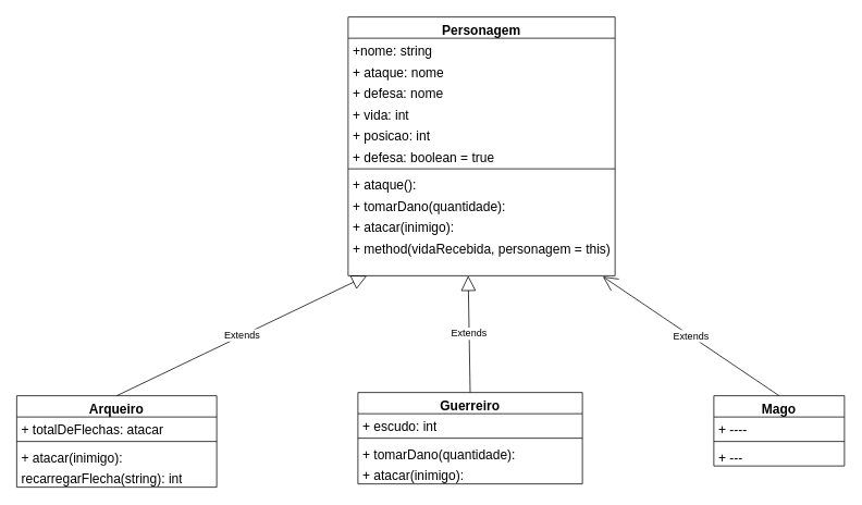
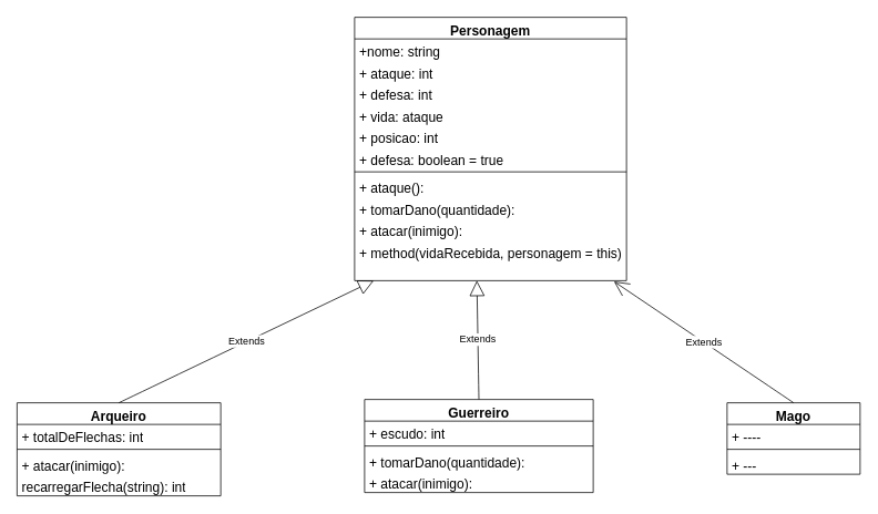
  <mxCell id="0" />
  <mxCell id="1" parent="0" />
  <mxCell id="2" value="Personagem" style="swimlane;fontStyle=1;align=center;verticalAlign=top;childLayout=stackLayout;horizontal=1;startSize=26;horizontalStack=0;resizeParent=1;resizeParentMax=0;resizeLast=0;collapsible=1;marginBottom=0;whiteSpace=wrap;html=1;fontSize=16;" vertex="1" parent="1"><mxGeometry x="426" y="20" width="327" height="317" as="geometry" /></mxCell>
  <mxCell id="3" value="+nome: string" style="text;strokeColor=none;fillColor=none;align=left;verticalAlign=top;spacingLeft=4;spacingRight=4;overflow=hidden;rotatable=0;points=[[0,0.5],[1,0.5]];portConstraint=eastwest;whiteSpace=wrap;html=1;fontSize=16;" vertex="1" parent="2"><mxGeometry y="26" width="327" height="26" as="geometry" /></mxCell>
- <mxCell id="4" value="+ ataque: nome" style="text;strokeColor=none;fillColor=none;align=left;verticalAlign=top;spacingLeft=4;spacingRight=4;overflow=hidden;rotatable=0;points=[[0,0.5],[1,0.5]];portConstraint=eastwest;whiteSpace=wrap;html=1;fontSize=16;" vertex="1" parent="2"><mxGeometry y="52" width="327" height="26" as="geometry" /></mxCell>
- <mxCell id="5" value="+ defesa: nome" style="text;strokeColor=none;fillColor=none;align=left;verticalAlign=top;spacingLeft=4;spacingRight=4;overflow=hidden;rotatable=0;points=[[0,0.5],[1,0.5]];portConstraint=eastwest;whiteSpace=wrap;html=1;fontSize=16;" vertex="1" parent="2"><mxGeometry y="78" width="327" height="26" as="geometry" /></mxCell>
- <mxCell id="6" value="+ vida: int" style="text;strokeColor=none;fillColor=none;align=left;verticalAlign=top;spacingLeft=4;spacingRight=4;overflow=hidden;rotatable=0;points=[[0,0.5],[1,0.5]];portConstraint=eastwest;whiteSpace=wrap;html=1;fontSize=16;" vertex="1" parent="2"><mxGeometry y="104" width="327" height="26" as="geometry" /></mxCell>
+ <mxCell id="4" value="+ ataque: int" style="text;strokeColor=none;fillColor=none;align=left;verticalAlign=top;spacingLeft=4;spacingRight=4;overflow=hidden;rotatable=0;points=[[0,0.5],[1,0.5]];portConstraint=eastwest;whiteSpace=wrap;html=1;fontSize=16;" vertex="1" parent="2"><mxGeometry y="52" width="327" height="26" as="geometry" /></mxCell>
+ <mxCell id="5" value="+ defesa: int" style="text;strokeColor=none;fillColor=none;align=left;verticalAlign=top;spacingLeft=4;spacingRight=4;overflow=hidden;rotatable=0;points=[[0,0.5],[1,0.5]];portConstraint=eastwest;whiteSpace=wrap;html=1;fontSize=16;" vertex="1" parent="2"><mxGeometry y="78" width="327" height="26" as="geometry" /></mxCell>
+ <mxCell id="6" value="+ vida: ataque" style="text;strokeColor=none;fillColor=none;align=left;verticalAlign=top;spacingLeft=4;spacingRight=4;overflow=hidden;rotatable=0;points=[[0,0.5],[1,0.5]];portConstraint=eastwest;whiteSpace=wrap;html=1;fontSize=16;" vertex="1" parent="2"><mxGeometry y="104" width="327" height="26" as="geometry" /></mxCell>
  <mxCell id="7" value="+ posicao: int" style="text;strokeColor=none;fillColor=none;align=left;verticalAlign=top;spacingLeft=4;spacingRight=4;overflow=hidden;rotatable=0;points=[[0,0.5],[1,0.5]];portConstraint=eastwest;whiteSpace=wrap;html=1;fontSize=16;" vertex="1" parent="2"><mxGeometry y="130" width="327" height="26" as="geometry" /></mxCell>
  <mxCell id="8" value="+ defesa: boolean = true" style="text;strokeColor=none;fillColor=none;align=left;verticalAlign=top;spacingLeft=4;spacingRight=4;overflow=hidden;rotatable=0;points=[[0,0.5],[1,0.5]];portConstraint=eastwest;whiteSpace=wrap;html=1;fontSize=16;" vertex="1" parent="2"><mxGeometry y="156" width="327" height="26" as="geometry" /></mxCell>
  <mxCell id="9" value="" style="line;strokeWidth=1;fillColor=none;align=left;verticalAlign=middle;spacingTop=-1;spacingLeft=3;spacingRight=3;rotatable=0;labelPosition=right;points=[];portConstraint=eastwest;strokeColor=inherit;fontSize=16;" vertex="1" parent="2"><mxGeometry y="182" width="327" height="8" as="geometry" /></mxCell>
  <mxCell id="10" value="+ ataque():" style="text;strokeColor=none;fillColor=none;align=left;verticalAlign=top;spacingLeft=4;spacingRight=4;overflow=hidden;rotatable=0;points=[[0,0.5],[1,0.5]];portConstraint=eastwest;whiteSpace=wrap;html=1;fontSize=16;" vertex="1" parent="2"><mxGeometry y="190" width="327" height="26" as="geometry" /></mxCell>
  <mxCell id="11" value="+ tomarDano(quantidade):" style="text;strokeColor=none;fillColor=none;align=left;verticalAlign=top;spacingLeft=4;spacingRight=4;overflow=hidden;rotatable=0;points=[[0,0.5],[1,0.5]];portConstraint=eastwest;whiteSpace=wrap;html=1;fontSize=16;" vertex="1" parent="2"><mxGeometry y="216" width="327" height="26" as="geometry" /></mxCell>
  <mxCell id="12" value="+ atacar(inimigo):" style="text;strokeColor=none;fillColor=none;align=left;verticalAlign=top;spacingLeft=4;spacingRight=4;overflow=hidden;rotatable=0;points=[[0,0.5],[1,0.5]];portConstraint=eastwest;whiteSpace=wrap;html=1;fontSize=16;" vertex="1" parent="2"><mxGeometry y="242" width="327" height="26" as="geometry" /></mxCell>
  <mxCell id="13" value="+ method(vidaRecebida, personagem = this)" style="text;strokeColor=none;fillColor=none;align=left;verticalAlign=top;spacingLeft=4;spacingRight=4;overflow=hidden;rotatable=0;points=[[0,0.5],[1,0.5]];portConstraint=eastwest;whiteSpace=wrap;html=1;fontSize=16;" vertex="1" parent="2"><mxGeometry y="268" width="327" height="49" as="geometry" /></mxCell>
  <mxCell id="14" value="Arqueiro" style="swimlane;fontStyle=1;align=center;verticalAlign=top;childLayout=stackLayout;horizontal=1;startSize=26;horizontalStack=0;resizeParent=1;resizeParentMax=0;resizeLast=0;collapsible=1;marginBottom=0;whiteSpace=wrap;html=1;fontSize=16;" vertex="1" parent="1"><mxGeometry x="20" y="484" width="245" height="112" as="geometry" /></mxCell>
- <mxCell id="15" value="+ totalDeFlechas: atacar" style="text;strokeColor=none;fillColor=none;align=left;verticalAlign=top;spacingLeft=4;spacingRight=4;overflow=hidden;rotatable=0;points=[[0,0.5],[1,0.5]];portConstraint=eastwest;whiteSpace=wrap;html=1;fontSize=16;" vertex="1" parent="14"><mxGeometry y="26" width="245" height="26" as="geometry" /></mxCell>
+ <mxCell id="15" value="+ totalDeFlechas: int" style="text;strokeColor=none;fillColor=none;align=left;verticalAlign=top;spacingLeft=4;spacingRight=4;overflow=hidden;rotatable=0;points=[[0,0.5],[1,0.5]];portConstraint=eastwest;whiteSpace=wrap;html=1;fontSize=16;" vertex="1" parent="14"><mxGeometry y="26" width="245" height="26" as="geometry" /></mxCell>
  <mxCell id="16" value="" style="line;strokeWidth=1;fillColor=none;align=left;verticalAlign=middle;spacingTop=-1;spacingLeft=3;spacingRight=3;rotatable=0;labelPosition=right;points=[];portConstraint=eastwest;strokeColor=inherit;fontSize=16;" vertex="1" parent="14"><mxGeometry y="52" width="245" height="8" as="geometry" /></mxCell>
  <mxCell id="17" value="+ atacar(inimigo):" style="text;strokeColor=none;fillColor=none;align=left;verticalAlign=top;spacingLeft=4;spacingRight=4;overflow=hidden;rotatable=0;points=[[0,0.5],[1,0.5]];portConstraint=eastwest;whiteSpace=wrap;html=1;fontSize=16;" vertex="1" parent="14"><mxGeometry y="60" width="245" height="26" as="geometry" /></mxCell>
  <mxCell id="18" value="recarregarFlecha(string): int" style="text;strokeColor=none;fillColor=none;align=left;verticalAlign=top;spacingLeft=4;spacingRight=4;overflow=hidden;rotatable=0;points=[[0,0.5],[1,0.5]];portConstraint=eastwest;whiteSpace=wrap;html=1;fontSize=16;" vertex="1" parent="14"><mxGeometry y="86" width="245" height="26" as="geometry" /></mxCell>
  <mxCell id="19" value="Extends" style="endArrow=block;endSize=16;endFill=0;html=1;rounded=0;fontSize=12;curved=1;exitX=0.5;exitY=0;exitDx=0;exitDy=0;" edge="1" parent="1" source="14"><mxGeometry width="160" relative="1" as="geometry"><mxPoint x="320" y="452" as="sourcePoint" /><mxPoint x="449" y="337" as="targetPoint" /></mxGeometry></mxCell>
  <mxCell id="20" value="Guerreiro" style="swimlane;fontStyle=1;align=center;verticalAlign=top;childLayout=stackLayout;horizontal=1;startSize=26;horizontalStack=0;resizeParent=1;resizeParentMax=0;resizeLast=0;collapsible=1;marginBottom=0;whiteSpace=wrap;html=1;fontSize=16;" vertex="1" parent="1"><mxGeometry x="438" y="480" width="275" height="112" as="geometry" /></mxCell>
  <mxCell id="21" value="+ escudo: int" style="text;strokeColor=none;fillColor=none;align=left;verticalAlign=top;spacingLeft=4;spacingRight=4;overflow=hidden;rotatable=0;points=[[0,0.5],[1,0.5]];portConstraint=eastwest;whiteSpace=wrap;html=1;fontSize=16;" vertex="1" parent="20"><mxGeometry y="26" width="275" height="26" as="geometry" /></mxCell>
  <mxCell id="22" value="" style="line;strokeWidth=1;fillColor=none;align=left;verticalAlign=middle;spacingTop=-1;spacingLeft=3;spacingRight=3;rotatable=0;labelPosition=right;points=[];portConstraint=eastwest;strokeColor=inherit;fontSize=16;" vertex="1" parent="20"><mxGeometry y="52" width="275" height="8" as="geometry" /></mxCell>
  <mxCell id="23" value="+ tomarDano(quantidade):" style="text;strokeColor=none;fillColor=none;align=left;verticalAlign=top;spacingLeft=4;spacingRight=4;overflow=hidden;rotatable=0;points=[[0,0.5],[1,0.5]];portConstraint=eastwest;whiteSpace=wrap;html=1;fontSize=16;" vertex="1" parent="20"><mxGeometry y="60" width="275" height="26" as="geometry" /></mxCell>
  <mxCell id="24" value="+ atacar(inimigo):" style="text;strokeColor=none;fillColor=none;align=left;verticalAlign=top;spacingLeft=4;spacingRight=4;overflow=hidden;rotatable=0;points=[[0,0.5],[1,0.5]];portConstraint=eastwest;whiteSpace=wrap;html=1;fontSize=16;" vertex="1" parent="20"><mxGeometry y="86" width="275" height="26" as="geometry" /></mxCell>
  <mxCell id="25" value="Mago" style="swimlane;fontStyle=1;align=center;verticalAlign=top;childLayout=stackLayout;horizontal=1;startSize=26;horizontalStack=0;resizeParent=1;resizeParentMax=0;resizeLast=0;collapsible=1;marginBottom=0;whiteSpace=wrap;html=1;fontSize=16;" vertex="1" parent="1"><mxGeometry x="874" y="484" width="160" height="86" as="geometry" /></mxCell>
  <mxCell id="26" value="+ ----" style="text;strokeColor=none;fillColor=none;align=left;verticalAlign=top;spacingLeft=4;spacingRight=4;overflow=hidden;rotatable=0;points=[[0,0.5],[1,0.5]];portConstraint=eastwest;whiteSpace=wrap;html=1;fontSize=16;" vertex="1" parent="25"><mxGeometry y="26" width="160" height="26" as="geometry" /></mxCell>
  <mxCell id="27" value="" style="line;strokeWidth=1;fillColor=none;align=left;verticalAlign=middle;spacingTop=-1;spacingLeft=3;spacingRight=3;rotatable=0;labelPosition=right;points=[];portConstraint=eastwest;strokeColor=inherit;fontSize=16;" vertex="1" parent="25"><mxGeometry y="52" width="160" height="8" as="geometry" /></mxCell>
  <mxCell id="28" value="+ ---" style="text;strokeColor=none;fillColor=none;align=left;verticalAlign=top;spacingLeft=4;spacingRight=4;overflow=hidden;rotatable=0;points=[[0,0.5],[1,0.5]];portConstraint=eastwest;whiteSpace=wrap;html=1;fontSize=16;" vertex="1" parent="25"><mxGeometry y="60" width="160" height="26" as="geometry" /></mxCell>
  <mxCell id="29" value="Extends" style="endArrow=block;endSize=16;endFill=0;html=1;rounded=0;fontSize=12;curved=1;entryX=0.453;entryY=0.755;entryDx=0;entryDy=0;entryPerimeter=0;exitX=0.5;exitY=0;exitDx=0;exitDy=0;" edge="1" parent="1" source="20"><mxGeometry width="160" relative="1" as="geometry"><mxPoint x="574.93" y="476" as="sourcePoint" /><mxPoint x="573.061" y="337.005" as="targetPoint" /></mxGeometry></mxCell>
  <mxCell id="30" value="Extends" style="endArrow=open;endSize=16;endFill=0;html=1;rounded=0;fontSize=12;curved=1;entryX=0.954;entryY=1.02;entryDx=0;entryDy=0;entryPerimeter=0;exitX=0.5;exitY=0;exitDx=0;exitDy=0;" edge="1" parent="1" source="25" target="13"><mxGeometry width="160" relative="1" as="geometry"><mxPoint x="970.94" y="477" as="sourcePoint" /><mxPoint x="969.001" y="334.005" as="targetPoint" /></mxGeometry></mxCell>
